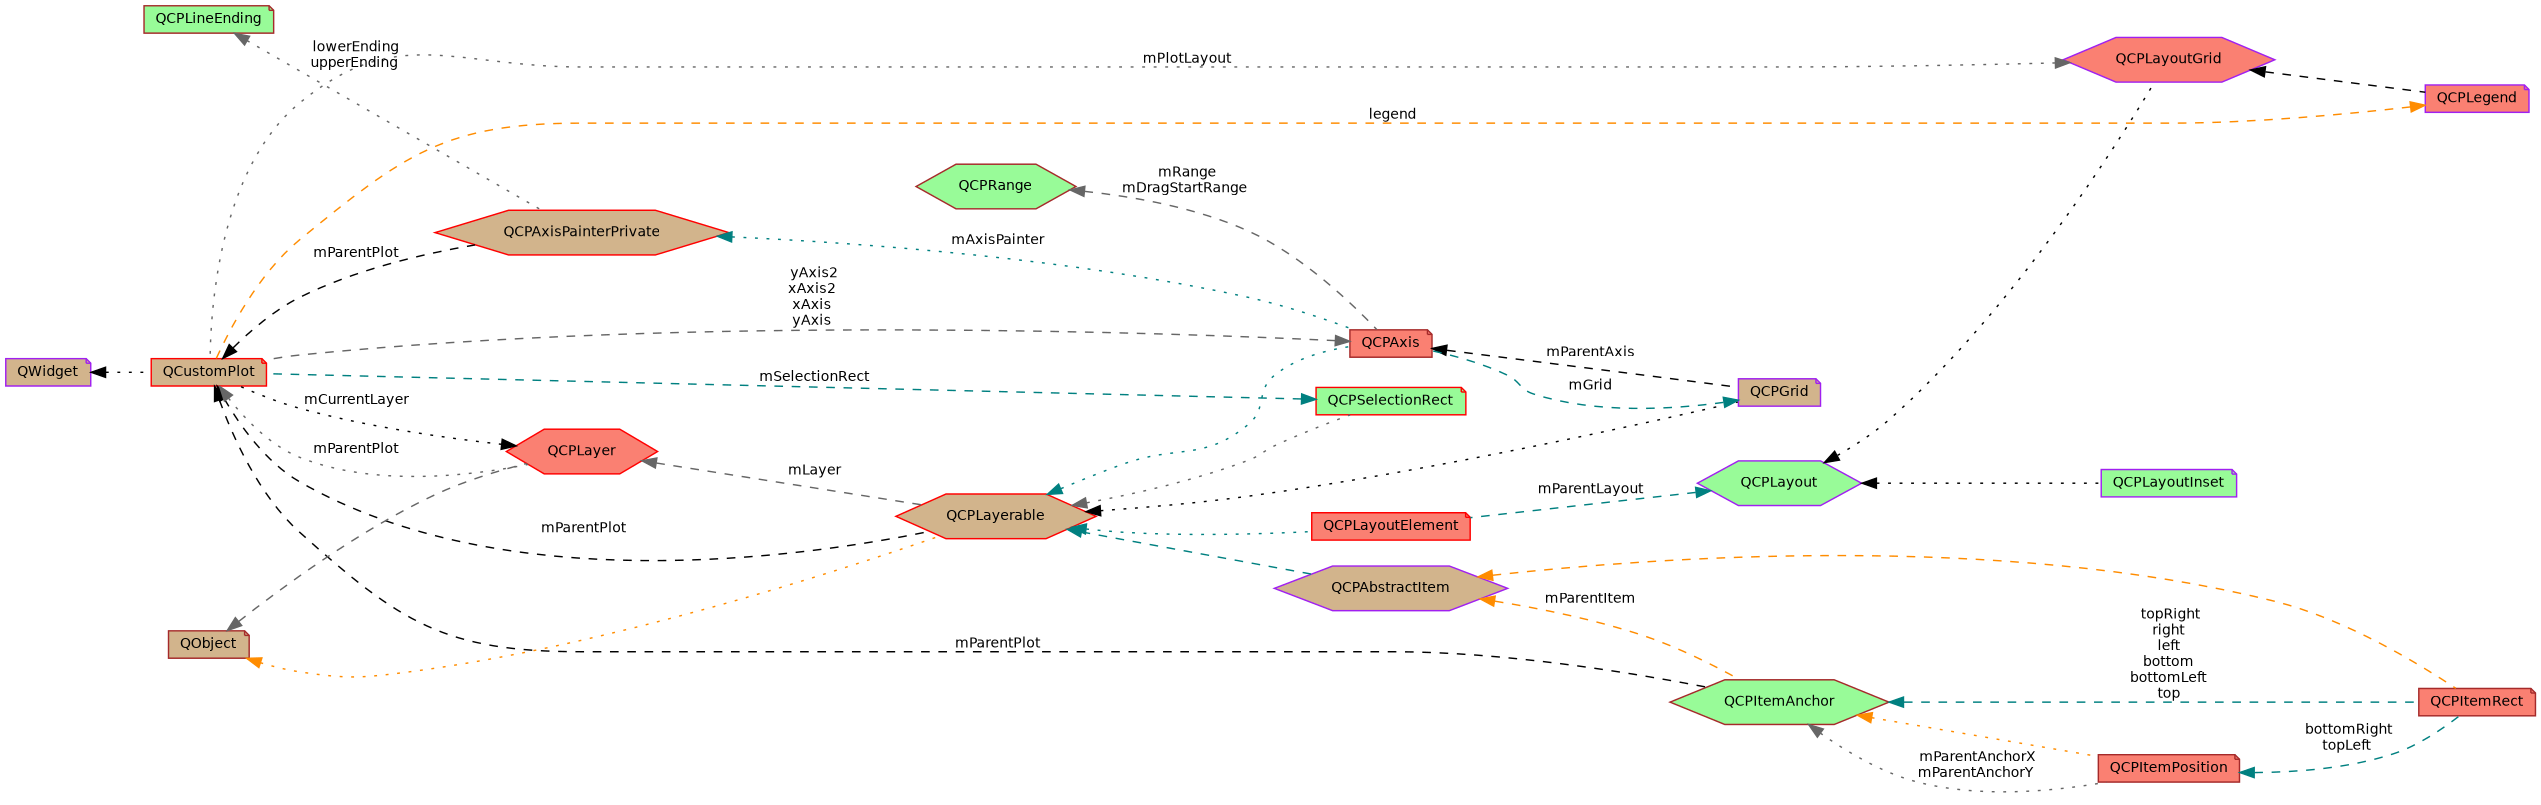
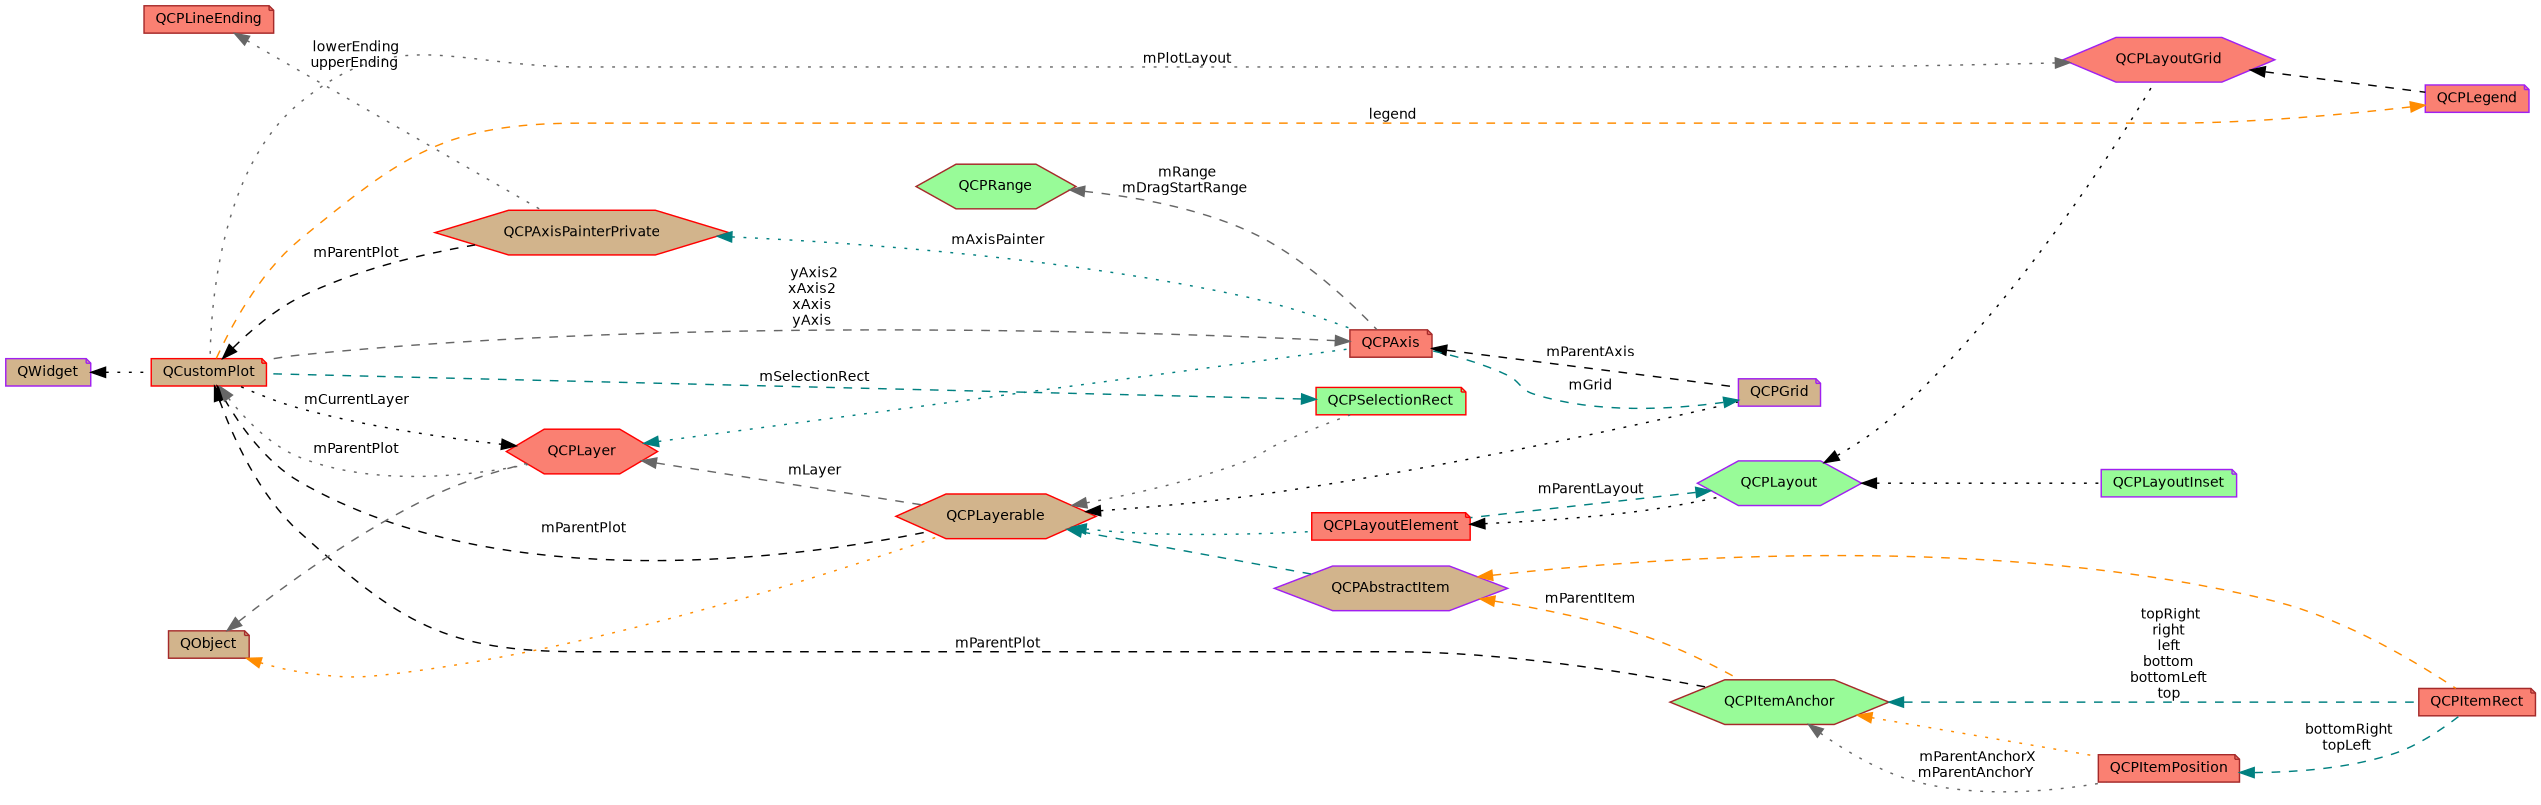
  digraph {
    rankdir=LR
    node [color=brown fillcolor=salmon fontname=Helvetica fontsize=10 shape=note style=filled]
    edge [color=black dir=back fontname=Helvetica fontsize=10 labelfontname=Helvetica labelfontsize=10 style=dashed]
    n1 [fontcolor=black height=0.2 label=QCPItemRect width=0.4]
    n2 [color=purple fillcolor=tan height=0.2 label=QCPAbstractItem shape=hexagon width=0.4]
    n3 [fillcolor=palegreen height=0.2 label=QCPItemAnchor shape=hexagon width=0.4]
    n4 [height=0.2 label=QCPItemPosition width=0.4]
    n5 [color=red fillcolor=tan height=0.2 label=QCPLayerable shape=hexagon width=0.4]
    n6 [color=red height=0.2 label=QCPLayoutElement width=0.4]
    n7 [color=red fillcolor=palegreen height=0.2 label=QCPSelectionRect width=0.4]
    n8 [height=0.2 label=QCPAxis width=0.4]
    n9 [color=purple fillcolor=tan height=0.2 label=QCPGrid width=0.4]
    n10 [color=purple fillcolor=palegreen height=0.2 label=QCPLayout shape=hexagon width=0.4]
    n11 [color=red fillcolor=tan height=0.2 label=QCustomPlot width=0.4]
    n12 [fillcolor=tan height=0.2 label=QObject width=0.4]
    n13 [color=red height=0.2 label=QCPLayer shape=hexagon width=0.4]
    n14 [color=red fillcolor=tan height=0.2 label=QCPAxisPainterPrivate shape=hexagon width=0.4]
    n15 [color=purple fillcolor=tan height=0.2 label=QWidget width=0.4]
    n16 [color=purple height=0.2 label=QCPLayoutGrid shape=hexagon width=0.4]
    n17 [color=purple height=0.2 label=QCPLegend width=0.4]
    n18 [color=purple fillcolor=palegreen height=0.2 label=QCPLayoutInset width=0.4]
    n19 [fillcolor=palegreen height=0.2 label=QCPRange shape=hexagon width=0.4]
-   n20 [fillcolor=palegreen height=0.2 label=QCPLineEnding width=0.4]
+   n20 [height=0.2 label=QCPLineEnding width=0.4]
    n2 -> n1 [color=darkorange]
    n2 -> n3 [color=darkorange label=" mParentItem"]
    n3 -> n1 [color=teal label=" topRight\nright\nleft\nbottom\nbottomLeft\ntop"]
    n3 -> n4 [color=darkorange style=dotted]
    n3 -> n4 [color=gray40 label=" mParentAnchorX\nmParentAnchorY" style=dotted]
    n4 -> n1 [color=teal label=" bottomRight\ntopLeft"]
    n5 -> n2 [color=teal]
    n5 -> n6 [color=teal style=dotted]
    n5 -> n7 [color=gray40 style=dotted]
-   n5 -> n8 [color=teal style=dotted]
+   n13 -> n8 [color=teal style=dotted]
    n5 -> n9 [style=dotted]
+   n6 -> n10 [style=dotted]
    n7 -> n11 [color=teal label=" mSelectionRect"]
    n8 -> n9 [label=" mParentAxis"]
    n8 -> n11 [color=gray40 label=" yAxis2\nxAxis2\nxAxis\nyAxis"]
    n9 -> n8 [color=teal label=" mGrid"]
    n10 -> n6 [color=teal label=" mParentLayout"]
    n10 -> n16 [style=dotted]
    n10 -> n18 [style=dotted]
    n11 -> n3 [label=" mParentPlot"]
    n11 -> n5 [label=" mParentPlot"]
    n11 -> n13 [color=gray40 label=" mParentPlot" style=dotted]
    n11 -> n14 [label=" mParentPlot"]
    n12 -> n5 [color=darkorange style=dotted]
    n12 -> n13 [color=gray40]
    n13 -> n5 [color=gray40 label=" mLayer"]
    n13 -> n11 [label=" mCurrentLayer" style=dotted]
    n14 -> n8 [color=teal label=" mAxisPainter" style=dotted]
    n15 -> n11 [style=dotted]
    n16 -> n11 [color=gray40 label=" mPlotLayout" style=dotted]
    n16 -> n17
    n17 -> n11 [color=darkorange label=" legend"]
    n19 -> n8 [color=gray40 label=" mRange\nmDragStartRange"]
    n20 -> n14 [color=gray40 label=" lowerEnding\nupperEnding" style=dotted]
  }
